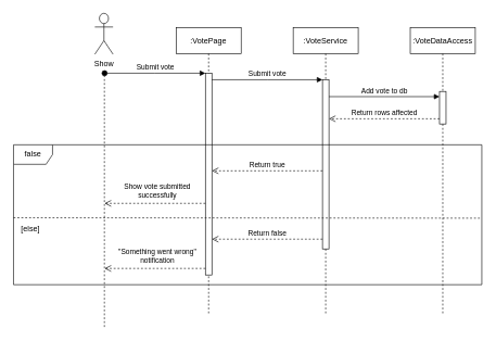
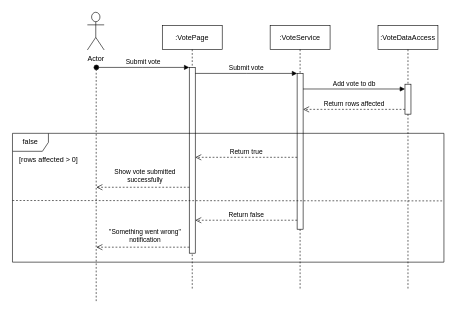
  <mxCell id="0" />
  <mxCell id="1" parent="0" />
  <mxCell id="2" value=":VotePage" style="shape=umlLifeline;perimeter=lifelinePerimeter;whiteSpace=wrap;html=1;container=0;dropTarget=0;collapsible=0;recursiveResize=0;outlineConnect=0;portConstraint=eastwest;newEdgeStyle={&quot;edgeStyle&quot;:&quot;elbowEdgeStyle&quot;,&quot;elbow&quot;:&quot;vertical&quot;,&quot;curved&quot;:0,&quot;rounded&quot;:0};" parent="1" vertex="1"><mxGeometry x="270" y="42" width="100" height="440" as="geometry" /></mxCell>
  <mxCell id="3" value="" style="html=1;points=[];perimeter=orthogonalPerimeter;outlineConnect=0;targetShapes=umlLifeline;portConstraint=eastwest;newEdgeStyle={&quot;edgeStyle&quot;:&quot;elbowEdgeStyle&quot;,&quot;elbow&quot;:&quot;vertical&quot;,&quot;curved&quot;:0,&quot;rounded&quot;:0};" parent="2" vertex="1"><mxGeometry x="45" y="70" width="10" height="310" as="geometry" /></mxCell>
  <mxCell id="4" value="Submit vote" style="html=1;verticalAlign=bottom;startArrow=oval;endArrow=block;startSize=8;edgeStyle=elbowEdgeStyle;elbow=vertical;curved=0;rounded=0;" parent="2" target="3" edge="1"><mxGeometry relative="1" as="geometry"><mxPoint x="-110" y="70" as="sourcePoint" /></mxGeometry></mxCell>
  <mxCell id="5" value=":VoteService" style="shape=umlLifeline;perimeter=lifelinePerimeter;whiteSpace=wrap;html=1;container=0;dropTarget=0;collapsible=0;recursiveResize=0;outlineConnect=0;portConstraint=eastwest;newEdgeStyle={&quot;edgeStyle&quot;:&quot;elbowEdgeStyle&quot;,&quot;elbow&quot;:&quot;vertical&quot;,&quot;curved&quot;:0,&quot;rounded&quot;:0};" parent="1" vertex="1"><mxGeometry x="450" y="42" width="100" height="440" as="geometry" /></mxCell>
  <mxCell id="6" value="" style="html=1;points=[];perimeter=orthogonalPerimeter;outlineConnect=0;targetShapes=umlLifeline;portConstraint=eastwest;newEdgeStyle={&quot;edgeStyle&quot;:&quot;elbowEdgeStyle&quot;,&quot;elbow&quot;:&quot;vertical&quot;,&quot;curved&quot;:0,&quot;rounded&quot;:0};" parent="5" vertex="1"><mxGeometry x="45" y="80" width="10" height="260" as="geometry" /></mxCell>
  <mxCell id="7" value="Submit vote" style="html=1;verticalAlign=bottom;endArrow=block;edgeStyle=elbowEdgeStyle;elbow=vertical;curved=0;rounded=0;" parent="1" source="3" target="6" edge="1"><mxGeometry relative="1" as="geometry"><mxPoint x="425" y="132" as="sourcePoint" /><Array as="points"><mxPoint x="410" y="122" /></Array></mxGeometry></mxCell>
  <mxCell id="8" value="Return true" style="html=1;verticalAlign=bottom;endArrow=open;dashed=1;endSize=8;edgeStyle=elbowEdgeStyle;elbow=vertical;curved=0;rounded=0;" parent="1" source="6" target="3" edge="1"><mxGeometry x="-0.002" relative="1" as="geometry"><mxPoint x="425" y="207" as="targetPoint" /><Array as="points"><mxPoint x="450" y="262" /><mxPoint x="420" y="282" /></Array><mxPoint as="offset" /></mxGeometry></mxCell>
  <mxCell id="9" value=":VoteDataAccess" style="shape=umlLifeline;perimeter=lifelinePerimeter;whiteSpace=wrap;html=1;container=0;dropTarget=0;collapsible=0;recursiveResize=0;outlineConnect=0;portConstraint=eastwest;newEdgeStyle={&quot;edgeStyle&quot;:&quot;elbowEdgeStyle&quot;,&quot;elbow&quot;:&quot;vertical&quot;,&quot;curved&quot;:0,&quot;rounded&quot;:0};" vertex="1" parent="1"><mxGeometry x="630" y="42" width="100" height="440" as="geometry" /></mxCell>
  <mxCell id="10" value="" style="html=1;points=[];perimeter=orthogonalPerimeter;outlineConnect=0;targetShapes=umlLifeline;portConstraint=eastwest;newEdgeStyle={&quot;edgeStyle&quot;:&quot;elbowEdgeStyle&quot;,&quot;elbow&quot;:&quot;vertical&quot;,&quot;curved&quot;:0,&quot;rounded&quot;:0};" vertex="1" parent="9"><mxGeometry x="45" y="98" width="10" height="50" as="geometry" /></mxCell>
  <mxCell id="11" value="Add vote to db" style="html=1;verticalAlign=bottom;endArrow=block;edgeStyle=elbowEdgeStyle;elbow=vertical;curved=0;rounded=0;" edge="1" parent="1"><mxGeometry relative="1" as="geometry"><mxPoint x="505" y="148" as="sourcePoint" /><Array as="points"><mxPoint x="590" y="148" /></Array><mxPoint x="675" y="148" as="targetPoint" /></mxGeometry></mxCell>
  <mxCell id="12" value="Return rows affected" style="html=1;verticalAlign=bottom;endArrow=open;dashed=1;endSize=8;edgeStyle=elbowEdgeStyle;elbow=vertical;curved=0;rounded=0;" edge="1" parent="1" source="10" target="6"><mxGeometry x="-0.002" relative="1" as="geometry"><mxPoint x="500" y="182" as="targetPoint" /><Array as="points"><mxPoint x="595" y="182" /></Array><mxPoint x="670" y="182" as="sourcePoint" /><mxPoint as="offset" /></mxGeometry></mxCell>
  <mxCell id="13" value="" style="group" vertex="1" connectable="0" parent="1"><mxGeometry x="20" y="222" width="720" height="272" as="geometry" /></mxCell>
  <mxCell id="14" value="false" style="shape=umlFrame;whiteSpace=wrap;html=1;pointerEvents=0;" vertex="1" parent="13"><mxGeometry width="720" height="215" as="geometry" /></mxCell>
+ <mxCell id="15" value="[rows affected &amp;gt; 0]" style="text;html=1;align=center;verticalAlign=middle;resizable=0;points=[];autosize=1;strokeColor=none;fillColor=none;" vertex="1" parent="13"><mxGeometry y="30" width="120" height="30" as="geometry" /></mxCell>
  <mxCell id="16" value="" style="endArrow=none;dashed=1;html=1;rounded=0;exitX=0;exitY=0.54;exitDx=0;exitDy=0;exitPerimeter=0;entryX=1;entryY=0.543;entryDx=0;entryDy=0;entryPerimeter=0;" edge="1" parent="13"><mxGeometry width="50" height="50" relative="1" as="geometry"><mxPoint y="112.1" as="sourcePoint" /><mxPoint x="720" y="112.745" as="targetPoint" /></mxGeometry></mxCell>
- <mxCell id="17" value="&lt;div align=&quot;left&quot;&gt;[else]&lt;/div&gt;" style="text;html=1;align=left;verticalAlign=middle;resizable=0;points=[];autosize=1;strokeColor=none;fillColor=none;" vertex="1" parent="13"><mxGeometry x="10" y="115" width="50" height="30" as="geometry" /></mxCell>
  <mxCell id="18" value="" style="html=1;verticalAlign=bottom;endArrow=open;dashed=1;endSize=8;edgeStyle=elbowEdgeStyle;elbow=vertical;curved=0;rounded=0;" edge="1" parent="13"><mxGeometry relative="1" as="geometry"><mxPoint x="140" y="190" as="targetPoint" /><Array as="points"><mxPoint x="265" y="190" /><mxPoint x="195" y="170" /><mxPoint x="275" y="150" /><mxPoint x="225" y="80" /></Array><mxPoint x="295" y="190" as="sourcePoint" /></mxGeometry></mxCell>
  <mxCell id="19" value="&quot;Something went wrong&quot;&lt;br&gt;&lt;div&gt;notification&lt;/div&gt;" style="edgeLabel;html=1;align=center;verticalAlign=middle;resizable=0;points=[];" vertex="1" connectable="0" parent="18"><mxGeometry x="0.086" y="-1" relative="1" as="geometry"><mxPoint x="9" y="-19" as="offset" /></mxGeometry></mxCell>
  <mxCell id="20" value="" style="group" vertex="1" connectable="0" parent="13"><mxGeometry x="132" y="-202" width="21" height="482" as="geometry" /></mxCell>
- <mxCell id="21" value="Show" style="shape=umlActor;verticalLabelPosition=bottom;verticalAlign=top;html=1;" vertex="1" parent="20"><mxGeometry x="-7" width="28" height="62.868" as="geometry" /></mxCell>
+ <mxCell id="21" value="Actor" style="shape=umlActor;verticalLabelPosition=bottom;verticalAlign=top;html=1;" vertex="1" parent="20"><mxGeometry x="-7" width="28" height="62.868" as="geometry" /></mxCell>
  <mxCell id="22" value="" style="endArrow=none;dashed=1;html=1;rounded=0;" edge="1" parent="20"><mxGeometry width="50" height="50" relative="1" as="geometry"><mxPoint x="7.7" y="482" as="sourcePoint" /><mxPoint x="7.7" y="91.102" as="targetPoint" /></mxGeometry></mxCell>
  <mxCell id="23" value="" style="html=1;verticalAlign=bottom;endArrow=open;dashed=1;endSize=8;edgeStyle=elbowEdgeStyle;elbow=vertical;curved=0;rounded=0;" edge="1" parent="13" source="3"><mxGeometry relative="1" as="geometry"><mxPoint x="140" y="90" as="targetPoint" /><Array as="points"><mxPoint x="229" y="90" /><mxPoint x="180" y="70" /><mxPoint x="236.0" y="50" /><mxPoint x="201" y="-20" /></Array><mxPoint x="250" y="90" as="sourcePoint" /></mxGeometry></mxCell>
  <mxCell id="24" value="&lt;div&gt;Show vote submitted &lt;br&gt;&lt;/div&gt;&lt;div&gt;successfully&lt;/div&gt;" style="edgeLabel;html=1;align=center;verticalAlign=middle;resizable=0;points=[];" vertex="1" connectable="0" parent="23"><mxGeometry x="0.086" y="-1" relative="1" as="geometry"><mxPoint x="9" y="-19" as="offset" /></mxGeometry></mxCell>
  <mxCell id="25" value="Return false" style="html=1;verticalAlign=bottom;endArrow=open;dashed=1;endSize=8;edgeStyle=elbowEdgeStyle;elbow=vertical;curved=0;rounded=0;" edge="1" parent="1" source="6" target="3"><mxGeometry relative="1" as="geometry"><mxPoint x="330" y="367" as="targetPoint" /><Array as="points"><mxPoint x="425" y="367" /></Array><mxPoint x="500" y="367" as="sourcePoint" /></mxGeometry></mxCell>
